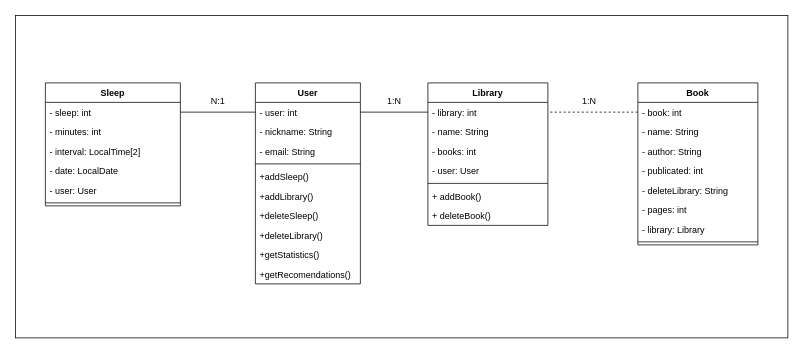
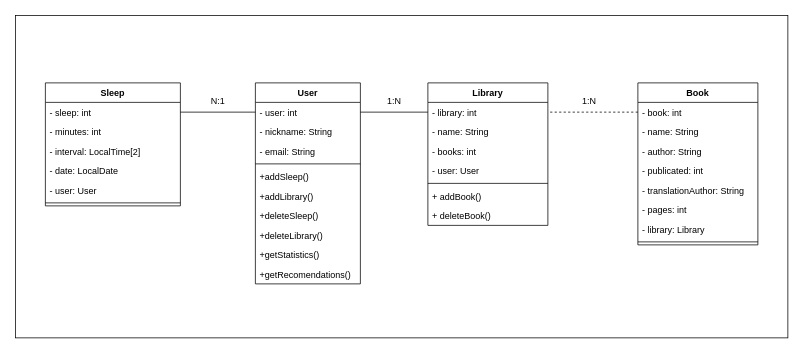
  <mxCell id="0" />
  <mxCell id="1" parent="0" />
  <mxCell id="2" value="" style="rounded=0;whiteSpace=wrap;html=1;" parent="1" vertex="1"><mxGeometry x="20" y="20" width="1030" height="430" as="geometry" /></mxCell>
  <mxCell id="3" value="Sleep" style="swimlane;fontStyle=1;align=center;verticalAlign=top;childLayout=stackLayout;horizontal=1;startSize=26;horizontalStack=0;resizeParent=1;resizeParentMax=0;resizeLast=0;collapsible=1;marginBottom=0;" parent="1" vertex="1"><mxGeometry x="60" y="110" width="180" height="164" as="geometry" /></mxCell>
  <mxCell id="4" value="- sleep: int" style="text;strokeColor=none;fillColor=none;align=left;verticalAlign=top;spacingLeft=4;spacingRight=4;overflow=hidden;rotatable=0;points=[[0,0.5],[1,0.5]];portConstraint=eastwest;" parent="3" vertex="1"><mxGeometry y="26" width="180" height="26" as="geometry" /></mxCell>
  <mxCell id="5" value="- minutes: int" style="text;strokeColor=none;fillColor=none;align=left;verticalAlign=top;spacingLeft=4;spacingRight=4;overflow=hidden;rotatable=0;points=[[0,0.5],[1,0.5]];portConstraint=eastwest;" parent="3" vertex="1"><mxGeometry y="52" width="180" height="26" as="geometry" /></mxCell>
  <mxCell id="6" value="- interval: LocalTime[2]" style="text;strokeColor=none;fillColor=none;align=left;verticalAlign=top;spacingLeft=4;spacingRight=4;overflow=hidden;rotatable=0;points=[[0,0.5],[1,0.5]];portConstraint=eastwest;" parent="3" vertex="1"><mxGeometry y="78" width="180" height="26" as="geometry" /></mxCell>
  <mxCell id="7" value="- date: LocalDate" style="text;strokeColor=none;fillColor=none;align=left;verticalAlign=top;spacingLeft=4;spacingRight=4;overflow=hidden;rotatable=0;points=[[0,0.5],[1,0.5]];portConstraint=eastwest;" parent="3" vertex="1"><mxGeometry y="104" width="180" height="26" as="geometry" /></mxCell>
  <mxCell id="8" value="- user: User" style="text;strokeColor=none;fillColor=none;align=left;verticalAlign=top;spacingLeft=4;spacingRight=4;overflow=hidden;rotatable=0;points=[[0,0.5],[1,0.5]];portConstraint=eastwest;" parent="3" vertex="1"><mxGeometry y="130" width="180" height="26" as="geometry" /></mxCell>
  <mxCell id="9" value="" style="line;strokeWidth=1;fillColor=none;align=left;verticalAlign=middle;spacingTop=-1;spacingLeft=3;spacingRight=3;rotatable=0;labelPosition=right;points=[];portConstraint=eastwest;strokeColor=inherit;" parent="3" vertex="1"><mxGeometry y="156" width="180" height="8" as="geometry" /></mxCell>
  <mxCell id="10" value="Library" style="swimlane;fontStyle=1;align=center;verticalAlign=top;childLayout=stackLayout;horizontal=1;startSize=26;horizontalStack=0;resizeParent=1;resizeParentMax=0;resizeLast=0;collapsible=1;marginBottom=0;" parent="1" vertex="1"><mxGeometry x="570" y="110" width="160" height="190" as="geometry" /></mxCell>
  <mxCell id="11" value="- library: int" style="text;strokeColor=none;fillColor=none;align=left;verticalAlign=top;spacingLeft=4;spacingRight=4;overflow=hidden;rotatable=0;points=[[0,0.5],[1,0.5]];portConstraint=eastwest;" parent="10" vertex="1"><mxGeometry y="26" width="160" height="26" as="geometry" /></mxCell>
  <mxCell id="12" value="- name: String" style="text;strokeColor=none;fillColor=none;align=left;verticalAlign=top;spacingLeft=4;spacingRight=4;overflow=hidden;rotatable=0;points=[[0,0.5],[1,0.5]];portConstraint=eastwest;" parent="10" vertex="1"><mxGeometry y="52" width="160" height="26" as="geometry" /></mxCell>
  <mxCell id="13" value="- books: int" style="text;strokeColor=none;fillColor=none;align=left;verticalAlign=top;spacingLeft=4;spacingRight=4;overflow=hidden;rotatable=0;points=[[0,0.5],[1,0.5]];portConstraint=eastwest;" parent="10" vertex="1"><mxGeometry y="78" width="160" height="26" as="geometry" /></mxCell>
  <mxCell id="14" value="- user: User" style="text;strokeColor=none;fillColor=none;align=left;verticalAlign=top;spacingLeft=4;spacingRight=4;overflow=hidden;rotatable=0;points=[[0,0.5],[1,0.5]];portConstraint=eastwest;" parent="10" vertex="1"><mxGeometry y="104" width="160" height="26" as="geometry" /></mxCell>
  <mxCell id="15" value="" style="line;strokeWidth=1;fillColor=none;align=left;verticalAlign=middle;spacingTop=-1;spacingLeft=3;spacingRight=3;rotatable=0;labelPosition=right;points=[];portConstraint=eastwest;strokeColor=inherit;" parent="10" vertex="1"><mxGeometry y="130" width="160" height="8" as="geometry" /></mxCell>
  <mxCell id="16" value="+ addBook()" style="text;strokeColor=none;fillColor=none;align=left;verticalAlign=top;spacingLeft=4;spacingRight=4;overflow=hidden;rotatable=0;points=[[0,0.5],[1,0.5]];portConstraint=eastwest;" parent="10" vertex="1"><mxGeometry y="138" width="160" height="26" as="geometry" /></mxCell>
  <mxCell id="17" value="+ deleteBook()" style="text;strokeColor=none;fillColor=none;align=left;verticalAlign=top;spacingLeft=4;spacingRight=4;overflow=hidden;rotatable=0;points=[[0,0.5],[1,0.5]];portConstraint=eastwest;" parent="10" vertex="1"><mxGeometry y="164" width="160" height="26" as="geometry" /></mxCell>
  <mxCell id="18" value="User" style="swimlane;fontStyle=1;align=center;verticalAlign=top;childLayout=stackLayout;horizontal=1;startSize=26;horizontalStack=0;resizeParent=1;resizeParentMax=0;resizeLast=0;collapsible=1;marginBottom=0;" parent="1" vertex="1"><mxGeometry x="340" y="110" width="140" height="268" as="geometry" /></mxCell>
  <mxCell id="19" value="- user: int" style="text;strokeColor=none;fillColor=none;align=left;verticalAlign=top;spacingLeft=4;spacingRight=4;overflow=hidden;rotatable=0;points=[[0,0.5],[1,0.5]];portConstraint=eastwest;" parent="18" vertex="1"><mxGeometry y="26" width="140" height="26" as="geometry" /></mxCell>
  <mxCell id="20" value="- nickname: String" style="text;strokeColor=none;fillColor=none;align=left;verticalAlign=top;spacingLeft=4;spacingRight=4;overflow=hidden;rotatable=0;points=[[0,0.5],[1,0.5]];portConstraint=eastwest;" parent="18" vertex="1"><mxGeometry y="52" width="140" height="26" as="geometry" /></mxCell>
  <mxCell id="21" value="- email: String" style="text;strokeColor=none;fillColor=none;align=left;verticalAlign=top;spacingLeft=4;spacingRight=4;overflow=hidden;rotatable=0;points=[[0,0.5],[1,0.5]];portConstraint=eastwest;" parent="18" vertex="1"><mxGeometry y="78" width="140" height="26" as="geometry" /></mxCell>
  <mxCell id="22" value="" style="line;strokeWidth=1;fillColor=none;align=left;verticalAlign=middle;spacingTop=-1;spacingLeft=3;spacingRight=3;rotatable=0;labelPosition=right;points=[];portConstraint=eastwest;strokeColor=inherit;" parent="18" vertex="1"><mxGeometry y="104" width="140" height="8" as="geometry" /></mxCell>
  <mxCell id="23" value="+addSleep()" style="text;strokeColor=none;fillColor=none;align=left;verticalAlign=top;spacingLeft=4;spacingRight=4;overflow=hidden;rotatable=0;points=[[0,0.5],[1,0.5]];portConstraint=eastwest;" parent="18" vertex="1"><mxGeometry y="112" width="140" height="26" as="geometry" /></mxCell>
  <mxCell id="24" value="+addLibrary()" style="text;strokeColor=none;fillColor=none;align=left;verticalAlign=top;spacingLeft=4;spacingRight=4;overflow=hidden;rotatable=0;points=[[0,0.5],[1,0.5]];portConstraint=eastwest;" parent="18" vertex="1"><mxGeometry y="138" width="140" height="26" as="geometry" /></mxCell>
  <mxCell id="25" value="+deleteSleep()" style="text;strokeColor=none;fillColor=none;align=left;verticalAlign=top;spacingLeft=4;spacingRight=4;overflow=hidden;rotatable=0;points=[[0,0.5],[1,0.5]];portConstraint=eastwest;" parent="18" vertex="1"><mxGeometry y="164" width="140" height="26" as="geometry" /></mxCell>
  <mxCell id="26" value="+deleteLibrary()" style="text;strokeColor=none;fillColor=none;align=left;verticalAlign=top;spacingLeft=4;spacingRight=4;overflow=hidden;rotatable=0;points=[[0,0.5],[1,0.5]];portConstraint=eastwest;" parent="18" vertex="1"><mxGeometry y="190" width="140" height="26" as="geometry" /></mxCell>
  <mxCell id="27" value="+getStatistics()" style="text;strokeColor=none;fillColor=none;align=left;verticalAlign=top;spacingLeft=4;spacingRight=4;overflow=hidden;rotatable=0;points=[[0,0.5],[1,0.5]];portConstraint=eastwest;" vertex="1" parent="18"><mxGeometry y="216" width="140" height="26" as="geometry" /></mxCell>
  <mxCell id="28" value="+getRecomendations()" style="text;strokeColor=none;fillColor=none;align=left;verticalAlign=top;spacingLeft=4;spacingRight=4;overflow=hidden;rotatable=0;points=[[0,0.5],[1,0.5]];portConstraint=eastwest;" vertex="1" parent="18"><mxGeometry y="242" width="140" height="26" as="geometry" /></mxCell>
  <mxCell id="29" value="Book" style="swimlane;fontStyle=1;align=center;verticalAlign=top;childLayout=stackLayout;horizontal=1;startSize=26;horizontalStack=0;resizeParent=1;resizeParentMax=0;resizeLast=0;collapsible=1;marginBottom=0;" parent="1" vertex="1"><mxGeometry x="850" y="110" width="160" height="216" as="geometry" /></mxCell>
  <mxCell id="30" value="- book: int" style="text;strokeColor=none;fillColor=none;align=left;verticalAlign=top;spacingLeft=4;spacingRight=4;overflow=hidden;rotatable=0;points=[[0,0.5],[1,0.5]];portConstraint=eastwest;" parent="29" vertex="1"><mxGeometry y="26" width="160" height="26" as="geometry" /></mxCell>
  <mxCell id="31" value="- name: String" style="text;strokeColor=none;fillColor=none;align=left;verticalAlign=top;spacingLeft=4;spacingRight=4;overflow=hidden;rotatable=0;points=[[0,0.5],[1,0.5]];portConstraint=eastwest;" parent="29" vertex="1"><mxGeometry y="52" width="160" height="26" as="geometry" /></mxCell>
  <mxCell id="32" value="- author: String" style="text;strokeColor=none;fillColor=none;align=left;verticalAlign=top;spacingLeft=4;spacingRight=4;overflow=hidden;rotatable=0;points=[[0,0.5],[1,0.5]];portConstraint=eastwest;" parent="29" vertex="1"><mxGeometry y="78" width="160" height="26" as="geometry" /></mxCell>
  <mxCell id="33" value="- publicated: int" style="text;strokeColor=none;fillColor=none;align=left;verticalAlign=top;spacingLeft=4;spacingRight=4;overflow=hidden;rotatable=0;points=[[0,0.5],[1,0.5]];portConstraint=eastwest;" parent="29" vertex="1"><mxGeometry y="104" width="160" height="26" as="geometry" /></mxCell>
- <mxCell id="34" value="- deleteLibrary: String" style="text;strokeColor=none;fillColor=none;align=left;verticalAlign=top;spacingLeft=4;spacingRight=4;overflow=hidden;rotatable=0;points=[[0,0.5],[1,0.5]];portConstraint=eastwest;" parent="29" vertex="1"><mxGeometry y="130" width="160" height="26" as="geometry" /></mxCell>
+ <mxCell id="34" value="- translationAuthor: String" style="text;strokeColor=none;fillColor=none;align=left;verticalAlign=top;spacingLeft=4;spacingRight=4;overflow=hidden;rotatable=0;points=[[0,0.5],[1,0.5]];portConstraint=eastwest;" parent="29" vertex="1"><mxGeometry y="130" width="160" height="26" as="geometry" /></mxCell>
  <mxCell id="35" value="- pages: int" style="text;strokeColor=none;fillColor=none;align=left;verticalAlign=top;spacingLeft=4;spacingRight=4;overflow=hidden;rotatable=0;points=[[0,0.5],[1,0.5]];portConstraint=eastwest;" parent="29" vertex="1"><mxGeometry y="156" width="160" height="26" as="geometry" /></mxCell>
  <mxCell id="36" value="- library: Library" style="text;strokeColor=none;fillColor=none;align=left;verticalAlign=top;spacingLeft=4;spacingRight=4;overflow=hidden;rotatable=0;points=[[0,0.5],[1,0.5]];portConstraint=eastwest;" parent="29" vertex="1"><mxGeometry y="182" width="160" height="26" as="geometry" /></mxCell>
  <mxCell id="37" value="" style="line;strokeWidth=1;fillColor=none;align=left;verticalAlign=middle;spacingTop=-1;spacingLeft=3;spacingRight=3;rotatable=0;labelPosition=right;points=[];portConstraint=eastwest;strokeColor=inherit;" parent="29" vertex="1"><mxGeometry y="208" width="160" height="8" as="geometry" /></mxCell>
  <mxCell id="38" value="" style="endArrow=none;html=1;rounded=0;exitX=1;exitY=0.5;exitDx=0;exitDy=0;entryX=0;entryY=0.5;entryDx=0;entryDy=0;" parent="1" source="4" target="19" edge="1"><mxGeometry width="50" height="50" relative="1" as="geometry"><mxPoint x="680" y="180" as="sourcePoint" /><mxPoint x="730" y="130" as="targetPoint" /></mxGeometry></mxCell>
  <mxCell id="39" value="" style="endArrow=none;html=1;rounded=0;entryX=0;entryY=0.5;entryDx=0;entryDy=0;exitX=1;exitY=0.5;exitDx=0;exitDy=0;" parent="1" source="19" target="11" edge="1"><mxGeometry width="50" height="50" relative="1" as="geometry"><mxPoint x="480" y="149" as="sourcePoint" /><mxPoint x="350" y="159" as="targetPoint" /></mxGeometry></mxCell>
  <mxCell id="40" value="" style="endArrow=none;html=1;rounded=0;entryX=1;entryY=0.5;entryDx=0;entryDy=0;exitX=0;exitY=0.5;exitDx=0;exitDy=0;dashed=1;" parent="1" source="30" target="11" edge="1"><mxGeometry width="50" height="50" relative="1" as="geometry"><mxPoint x="490" y="159" as="sourcePoint" /><mxPoint x="580" y="159" as="targetPoint" /></mxGeometry></mxCell>
  <mxCell id="41" value="N:1" style="text;html=1;align=center;verticalAlign=middle;resizable=0;points=[];autosize=1;strokeColor=none;fillColor=none;" parent="1" vertex="1"><mxGeometry x="270" y="120" width="40" height="30" as="geometry" /></mxCell>
  <mxCell id="42" value="1:N" style="text;html=1;align=center;verticalAlign=middle;resizable=0;points=[];autosize=1;strokeColor=none;fillColor=none;" parent="1" vertex="1"><mxGeometry x="505" y="120" width="40" height="30" as="geometry" /></mxCell>
  <mxCell id="43" value="1:N" style="text;html=1;align=center;verticalAlign=middle;resizable=0;points=[];autosize=1;strokeColor=none;fillColor=none;" parent="1" vertex="1"><mxGeometry x="765" y="120" width="40" height="30" as="geometry" /></mxCell>
